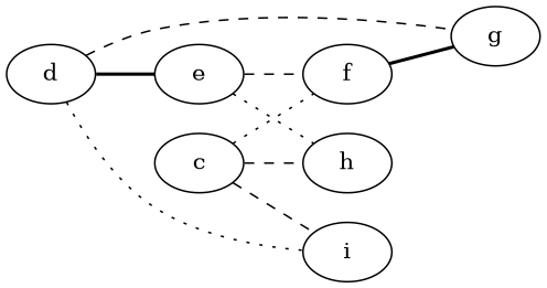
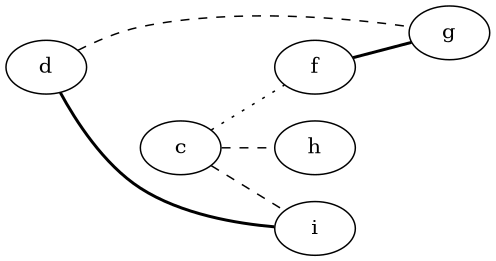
  graph {
    rankdir=LR
    edge [style=dashed]
    c
    h
    i
    f
    g
    d
-   e
    c -- h
    c -- i
    c -- f [style=dotted]
    f -- g [style=bold]
-   d -- i [style=dotted]
+   d -- i [style=bold]
    d -- g
-   d -- e [style=bold]
-   e -- h [style=dotted]
-   e -- f
  }
